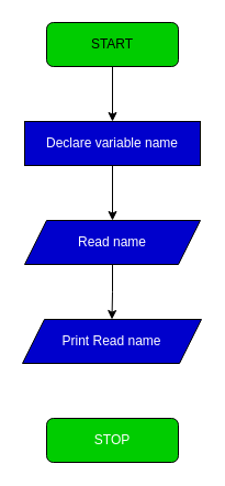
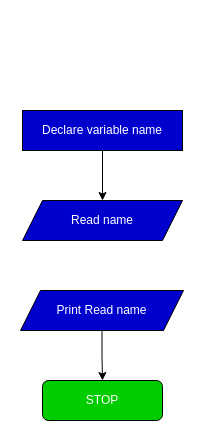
  <mxCell id="0" />
  <mxCell id="1" parent="0" />
- <mxCell id="2" value="" style="edgeStyle=orthogonalEdgeStyle;rounded=0;orthogonalLoop=1;jettySize=auto;html=1;" edge="1" parent="1" source="3" target="6"><mxGeometry relative="1" as="geometry" /></mxCell>
- <mxCell id="3" value="START" style="rounded=1;whiteSpace=wrap;html=1;fontSize=12;glass=0;strokeWidth=1;shadow=0;fillColor=#00CC00;" parent="1" vertex="1"><mxGeometry x="42" y="20" width="120" height="40" as="geometry" /></mxCell>
  <mxCell id="4" value="&lt;font color=&quot;#ffffff&quot;&gt;STOP&lt;/font&gt;" style="rounded=1;whiteSpace=wrap;html=1;fontSize=12;glass=0;strokeWidth=1;shadow=0;fillColor=#00cc00;strokeColor=#000000;" parent="1" vertex="1"><mxGeometry x="42" y="380" width="120" height="40" as="geometry" /></mxCell>
  <mxCell id="5" value="" style="edgeStyle=orthogonalEdgeStyle;rounded=0;orthogonalLoop=1;jettySize=auto;html=1;" edge="1" parent="1" source="6" target="8"><mxGeometry relative="1" as="geometry" /></mxCell>
  <mxCell id="6" value="&lt;font color=&quot;#ffffff&quot;&gt;Declare variable name&lt;/font&gt;" style="rounded=0;whiteSpace=wrap;html=1;fillColor=#0000CC;" vertex="1" parent="1"><mxGeometry x="22" y="110" width="160" height="40" as="geometry" /></mxCell>
- <mxCell id="7" value="" style="edgeStyle=orthogonalEdgeStyle;rounded=0;orthogonalLoop=1;jettySize=auto;html=1;" edge="1" parent="1" source="8" target="10"><mxGeometry relative="1" as="geometry" /></mxCell>
  <mxCell id="8" value="&lt;font color=&quot;#ffffff&quot;&gt;Read name&lt;/font&gt;" style="shape=parallelogram;perimeter=parallelogramPerimeter;whiteSpace=wrap;html=1;fixedSize=1;fillColor=#0000CC;" vertex="1" parent="1"><mxGeometry x="22" y="200" width="160" height="40" as="geometry" /></mxCell>
+ <mxCell id="9" value="" style="edgeStyle=orthogonalEdgeStyle;rounded=0;orthogonalLoop=1;jettySize=auto;html=1;" edge="1" parent="1" source="10" target="4"><mxGeometry relative="1" as="geometry" /></mxCell>
  <mxCell id="10" value="&lt;font color=&quot;#ffffff&quot;&gt;Print Read name&lt;/font&gt;" style="shape=parallelogram;perimeter=parallelogramPerimeter;whiteSpace=wrap;html=1;fixedSize=1;fillColor=#0000CC;" vertex="1" parent="1"><mxGeometry x="20" y="290" width="163" height="40" as="geometry" /></mxCell>
